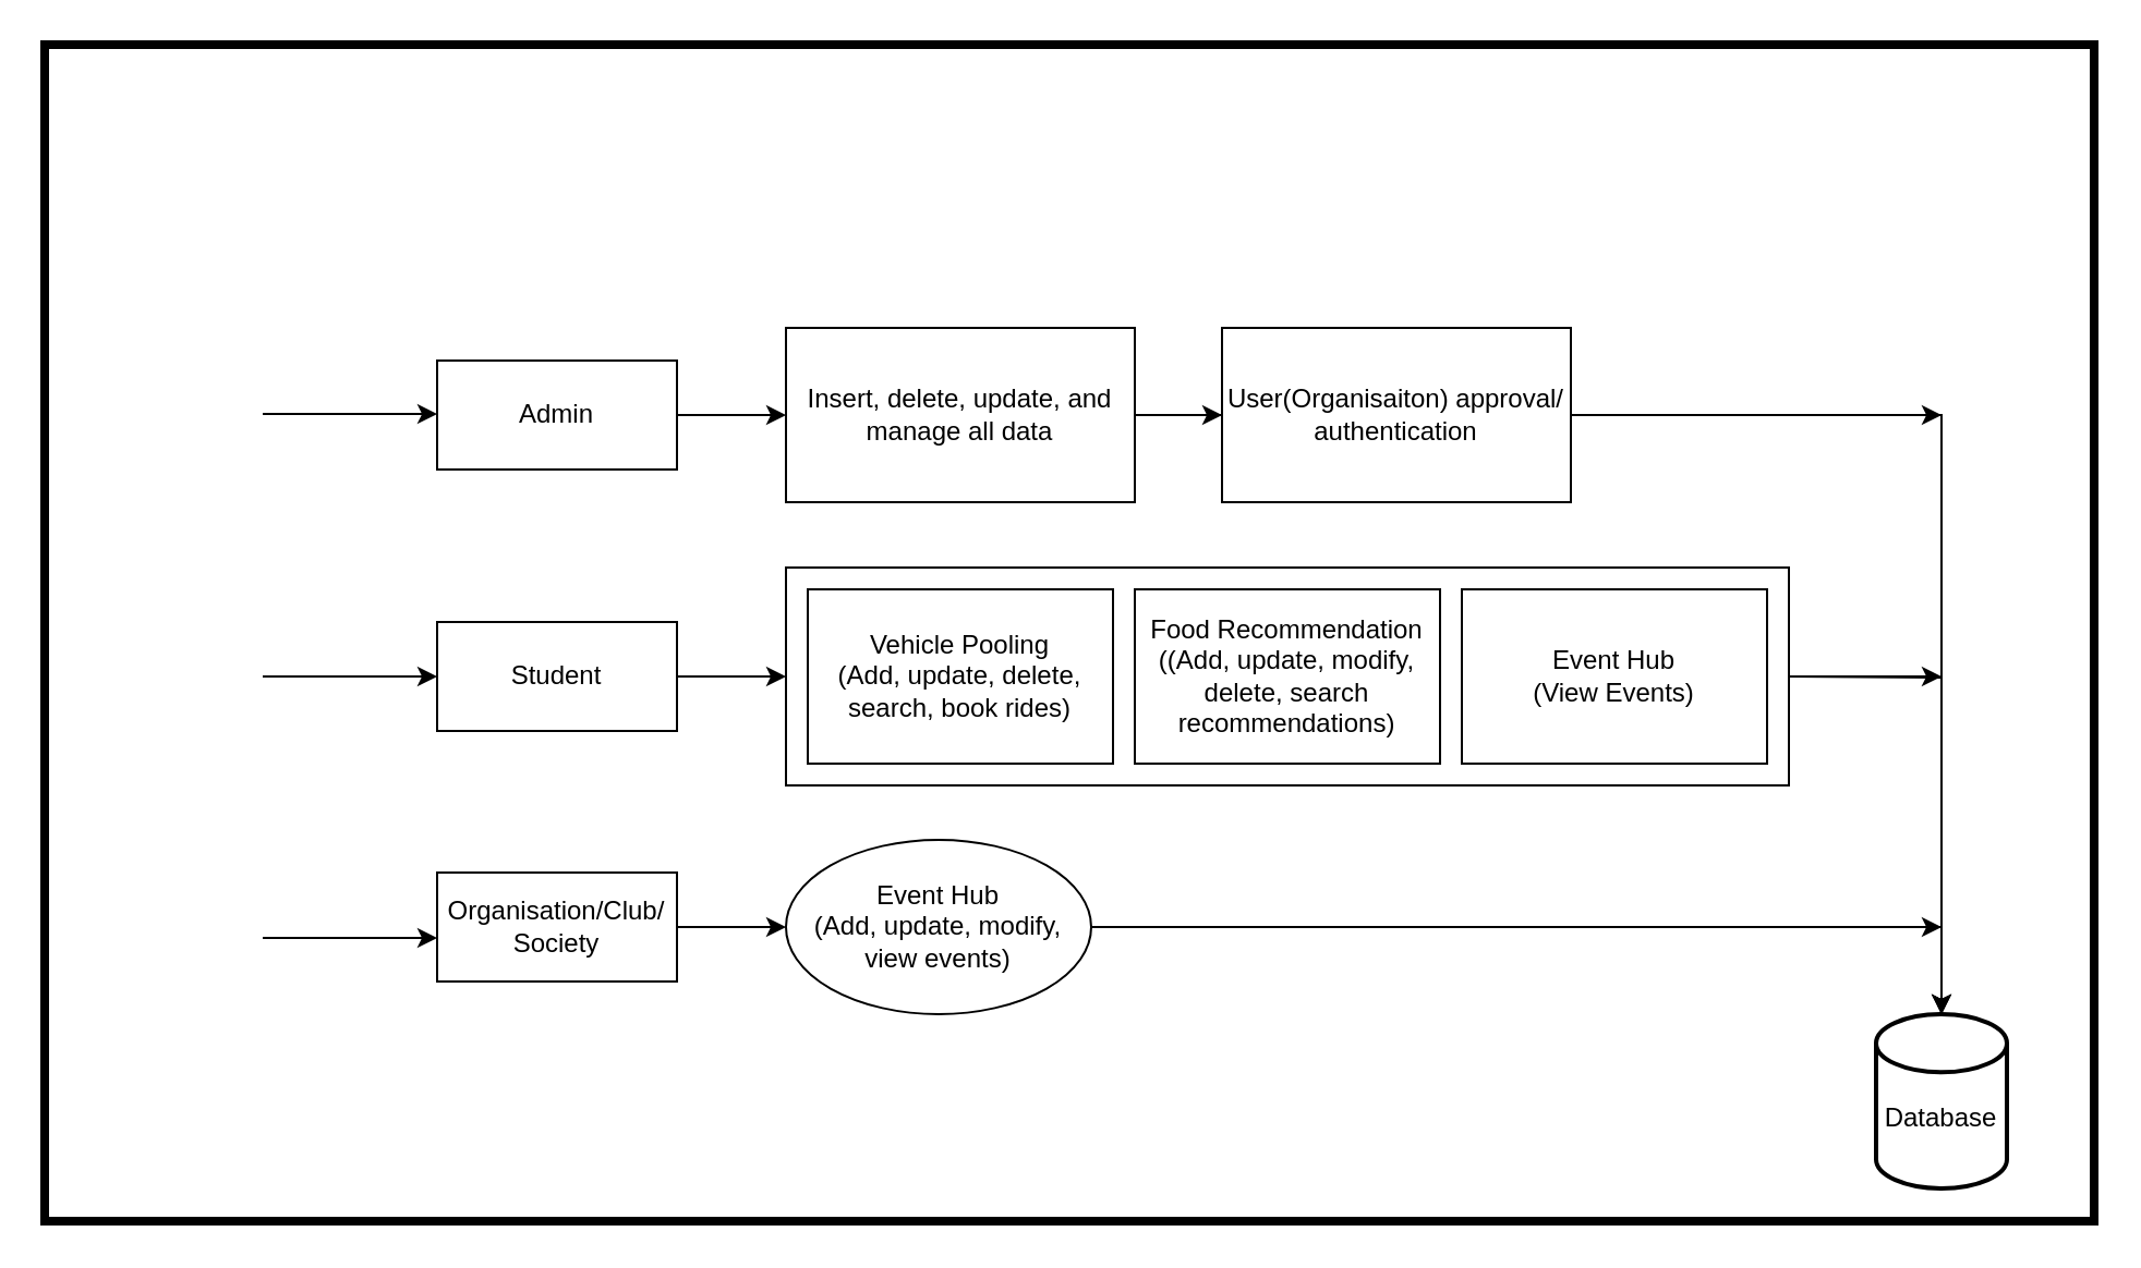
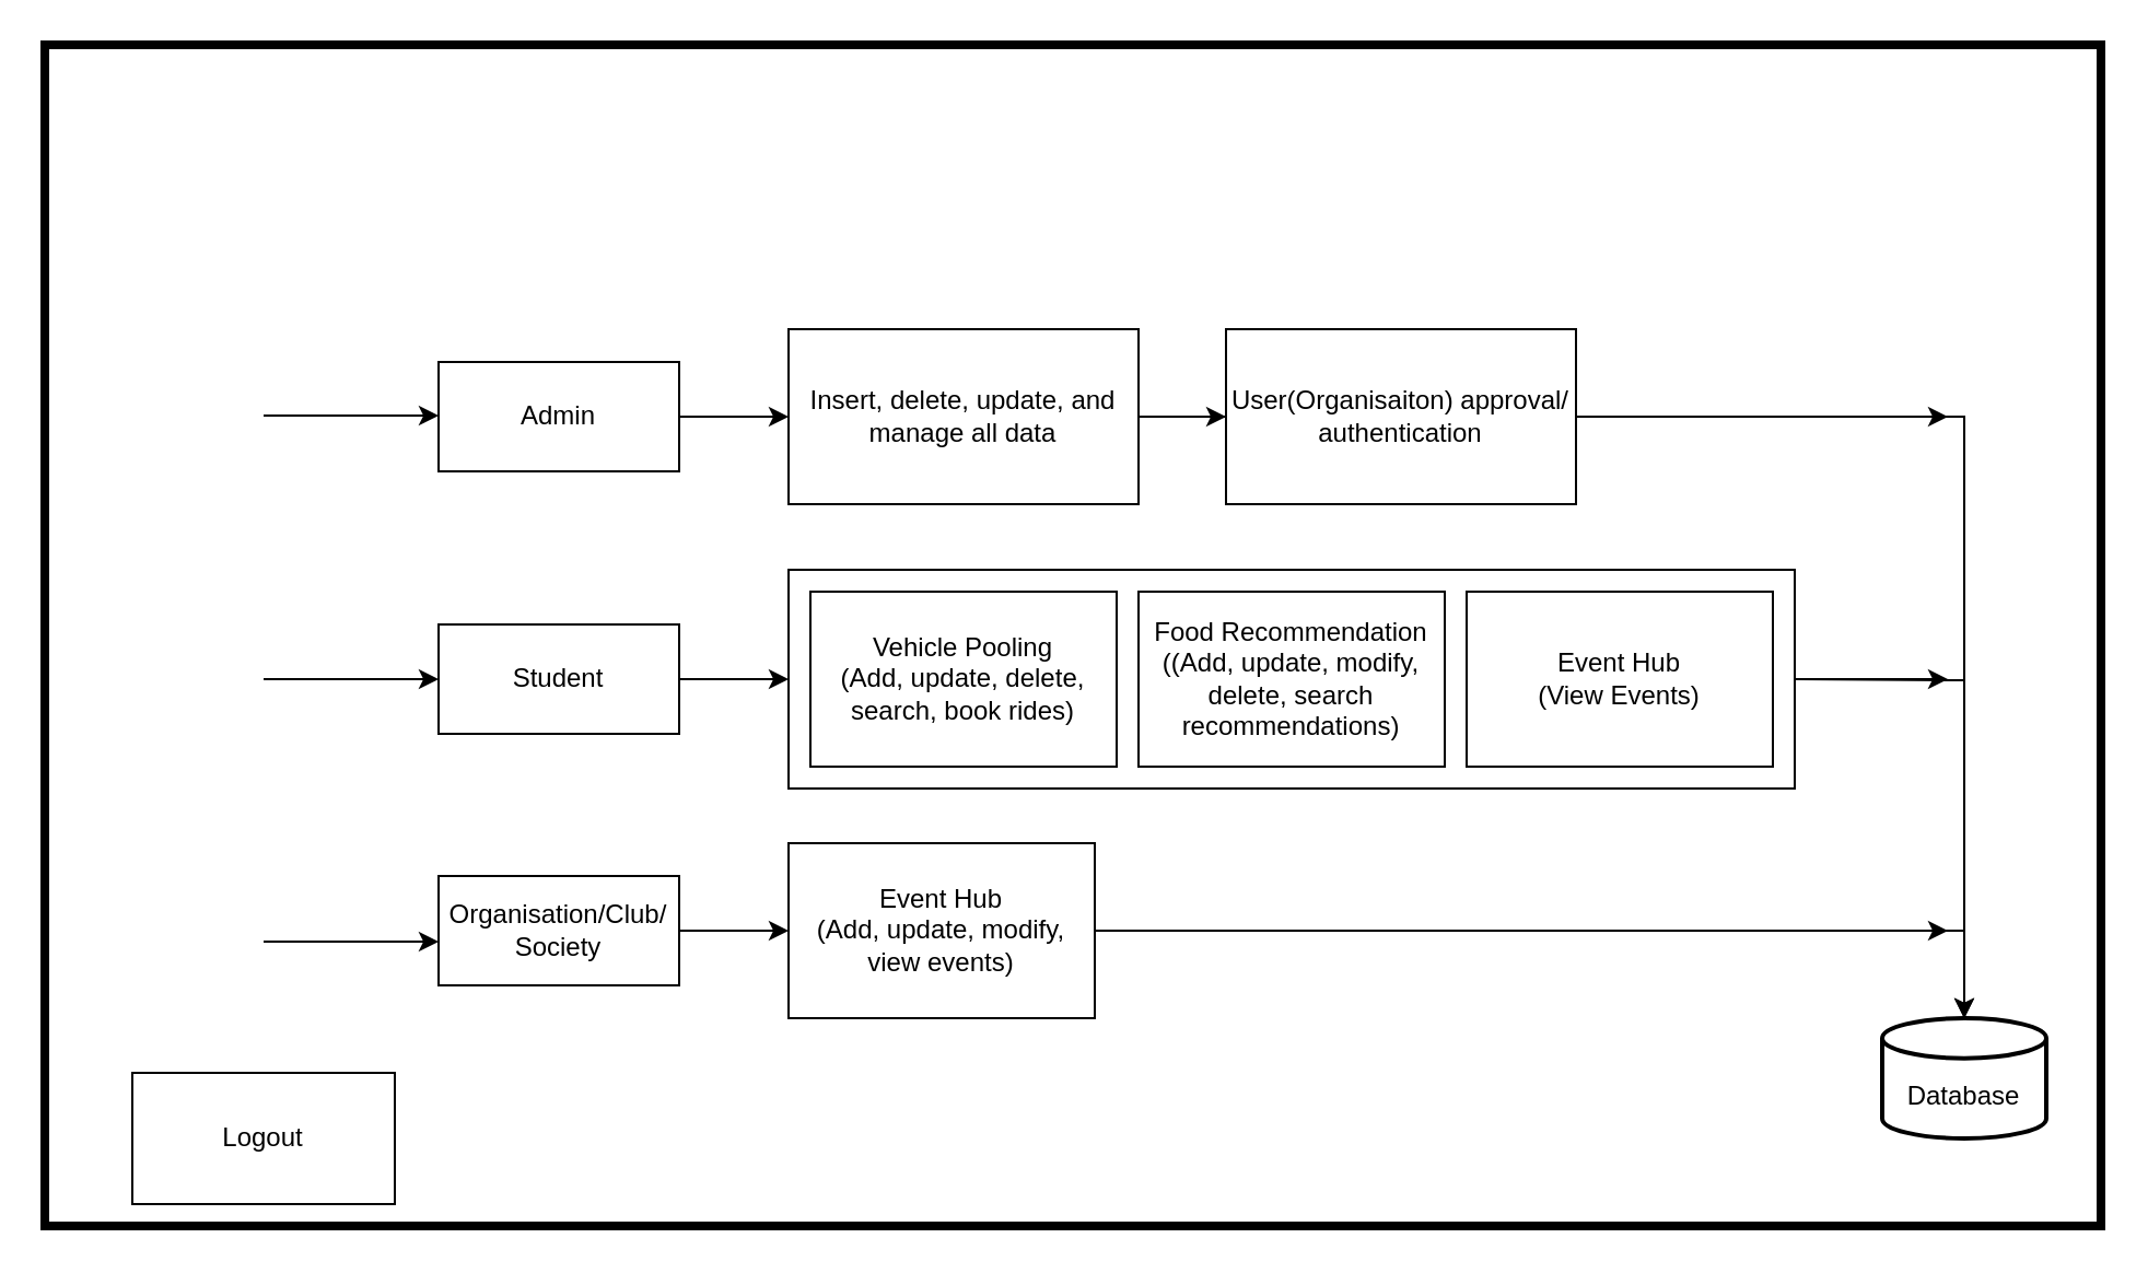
  <mxCell id="0" />
  <mxCell id="1" parent="0" />
+ <mxCell id="2" value="Logout" style="rounded=0;whiteSpace=wrap;html=1;" vertex="1" parent="1"><mxGeometry x="60" y="490" width="120" height="60" as="geometry" /></mxCell>
  <mxCell id="3" style="edgeStyle=orthogonalEdgeStyle;rounded=0;orthogonalLoop=1;jettySize=auto;html=1;entryX=0;entryY=0.5;entryDx=0;entryDy=0;" edge="1" parent="1" source="4" target="11"><mxGeometry relative="1" as="geometry" /></mxCell>
  <mxCell id="4" value="Admin" style="rounded=0;whiteSpace=wrap;html=1;" vertex="1" parent="1"><mxGeometry x="200" y="165" width="110" height="50" as="geometry" /></mxCell>
  <mxCell id="5" style="edgeStyle=orthogonalEdgeStyle;rounded=0;orthogonalLoop=1;jettySize=auto;html=1;entryX=0;entryY=0.5;entryDx=0;entryDy=0;" edge="1" parent="1" source="6" target="13"><mxGeometry relative="1" as="geometry" /></mxCell>
  <mxCell id="6" value="Student" style="rounded=0;whiteSpace=wrap;html=1;" vertex="1" parent="1"><mxGeometry x="200" y="285" width="110" height="50" as="geometry" /></mxCell>
  <mxCell id="7" style="edgeStyle=orthogonalEdgeStyle;rounded=0;orthogonalLoop=1;jettySize=auto;html=1;entryX=0;entryY=0.5;entryDx=0;entryDy=0;" edge="1" parent="1" source="8" target="19"><mxGeometry relative="1" as="geometry" /></mxCell>
  <mxCell id="8" value="Organisation/Club/&lt;br&gt;Society" style="rounded=0;whiteSpace=wrap;html=1;" vertex="1" parent="1"><mxGeometry x="200" y="400" width="110" height="50" as="geometry" /></mxCell>
  <mxCell id="9" style="edgeStyle=orthogonalEdgeStyle;rounded=0;orthogonalLoop=1;jettySize=auto;html=1;" edge="1" parent="1" source="11" target="23"><mxGeometry relative="1" as="geometry" /></mxCell>
  <mxCell id="10" style="edgeStyle=orthogonalEdgeStyle;rounded=0;orthogonalLoop=1;jettySize=auto;html=1;" edge="1" parent="1" source="28"><mxGeometry relative="1" as="geometry"><mxPoint x="890" y="190" as="targetPoint" /></mxGeometry></mxCell>
  <mxCell id="11" value="Insert, delete, update, and manage all data" style="rounded=0;whiteSpace=wrap;html=1;" vertex="1" parent="1"><mxGeometry x="360" y="150" width="160" height="80" as="geometry" /></mxCell>
  <mxCell id="12" value="" style="group" connectable="0" vertex="1" parent="1"><mxGeometry x="360" y="260" width="460" height="100" as="geometry" /></mxCell>
  <mxCell id="13" value="" style="rounded=0;whiteSpace=wrap;html=1;" vertex="1" parent="12"><mxGeometry width="460" height="100" as="geometry" /></mxCell>
  <mxCell id="14" value="Vehicle Pooling&lt;br&gt;(Add, update, delete, search, book rides)" style="rounded=0;whiteSpace=wrap;html=1;" vertex="1" parent="12"><mxGeometry x="10" y="10" width="140" height="80" as="geometry" /></mxCell>
  <mxCell id="15" value="Food Recommendation&lt;br&gt;((Add, update, modify, delete, search recommendations)" style="rounded=0;whiteSpace=wrap;html=1;" vertex="1" parent="12"><mxGeometry x="160" y="10" width="140" height="80" as="geometry" /></mxCell>
  <mxCell id="16" style="edgeStyle=orthogonalEdgeStyle;rounded=0;orthogonalLoop=1;jettySize=auto;html=1;" edge="1" parent="12"><mxGeometry relative="1" as="geometry"><mxPoint x="530" y="50" as="targetPoint" /><mxPoint x="460" y="50" as="sourcePoint" /></mxGeometry></mxCell>
  <mxCell id="17" value="Event Hub&lt;br&gt;(View Events)" style="rounded=0;whiteSpace=wrap;html=1;" vertex="1" parent="12"><mxGeometry x="310" y="10" width="140" height="80" as="geometry" /></mxCell>
  <mxCell id="18" style="edgeStyle=orthogonalEdgeStyle;rounded=0;orthogonalLoop=1;jettySize=auto;html=1;" edge="1" parent="1" source="19"><mxGeometry relative="1" as="geometry"><mxPoint x="890" y="425" as="targetPoint" /></mxGeometry></mxCell>
- <mxCell id="19" value="Event Hub&lt;br&gt;(Add, update, modify, view events)" style="ellipse;whiteSpace=wrap;html=1;" vertex="1" parent="1"><mxGeometry x="360" y="385" width="140" height="80" as="geometry" /></mxCell>
+ <mxCell id="19" value="Event Hub&lt;br&gt;(Add, update, modify, view events)" style="rounded=0;whiteSpace=wrap;html=1;" vertex="1" parent="1"><mxGeometry x="360" y="385" width="140" height="80" as="geometry" /></mxCell>
  <mxCell id="20" value="" style="endArrow=classic;html=1;rounded=0;" edge="1" parent="1"><mxGeometry width="50" height="50" relative="1" as="geometry"><mxPoint x="120" y="189.55" as="sourcePoint" /><mxPoint x="200" y="189.55" as="targetPoint" /></mxGeometry></mxCell>
  <mxCell id="21" value="" style="endArrow=classic;html=1;rounded=0;" edge="1" parent="1"><mxGeometry width="50" height="50" relative="1" as="geometry"><mxPoint x="120" y="310" as="sourcePoint" /><mxPoint x="200" y="310" as="targetPoint" /></mxGeometry></mxCell>
  <mxCell id="22" value="" style="endArrow=classic;html=1;rounded=0;" edge="1" parent="1"><mxGeometry width="50" height="50" relative="1" as="geometry"><mxPoint x="120" y="430" as="sourcePoint" /><mxPoint x="200" y="430" as="targetPoint" /></mxGeometry></mxCell>
- <mxCell id="23" value="&lt;br&gt;Database" style="strokeWidth=2;html=1;shape=mxgraph.flowchart.database;whiteSpace=wrap;" vertex="1" parent="1"><mxGeometry x="860" y="465" width="60" height="80" as="geometry" /></mxCell>
+ <mxCell id="23" value="&lt;br&gt;Database" style="strokeWidth=2;html=1;shape=mxgraph.flowchart.database;whiteSpace=wrap;" vertex="1" parent="1"><mxGeometry x="860" y="465" width="75" height="55" as="geometry" /></mxCell>
  <mxCell id="24" value="" style="rounded=0;whiteSpace=wrap;html=1;strokeWidth=4;fillColor=none;" vertex="1" parent="1"><mxGeometry x="20" y="20" width="940" height="540" as="geometry" /></mxCell>
  <mxCell id="25" style="edgeStyle=orthogonalEdgeStyle;rounded=0;orthogonalLoop=1;jettySize=auto;html=1;entryX=0.5;entryY=0;entryDx=0;entryDy=0;entryPerimeter=0;" edge="1" parent="1" source="19" target="23"><mxGeometry relative="1" as="geometry" /></mxCell>
  <mxCell id="26" style="edgeStyle=orthogonalEdgeStyle;rounded=0;orthogonalLoop=1;jettySize=auto;html=1;entryX=0.5;entryY=0;entryDx=0;entryDy=0;entryPerimeter=0;" edge="1" parent="1" target="23"><mxGeometry relative="1" as="geometry"><mxPoint x="820" y="310" as="sourcePoint" /></mxGeometry></mxCell>
  <mxCell id="27" value="" style="edgeStyle=orthogonalEdgeStyle;rounded=0;orthogonalLoop=1;jettySize=auto;html=1;" edge="1" parent="1" source="11" target="28"><mxGeometry relative="1" as="geometry"><mxPoint x="890" y="190" as="targetPoint" /><mxPoint x="520" y="190" as="sourcePoint" /></mxGeometry></mxCell>
  <mxCell id="28" value="User(Organisaiton) approval/ authentication" style="rounded=0;whiteSpace=wrap;html=1;" vertex="1" parent="1"><mxGeometry x="560" y="150" width="160" height="80" as="geometry" /></mxCell>
